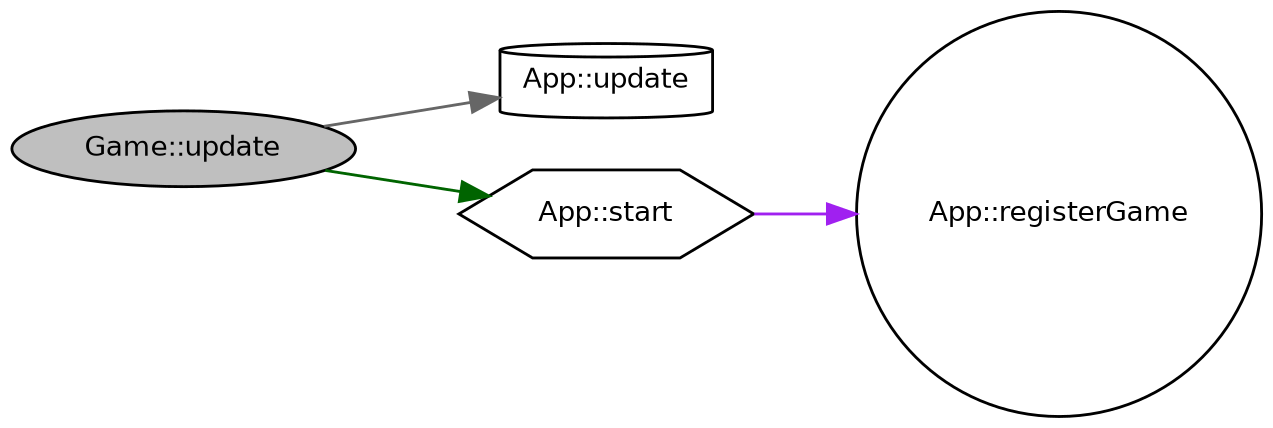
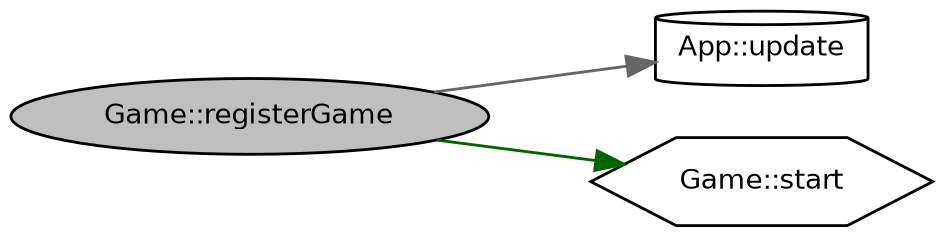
  digraph {
    rankdir=LR
    node [color=black fontname=Helvetica fontsize=10]
    edge [fontname=Helvetica fontsize=10 labelfontname=Helvetica labelfontsize=10 style=solid]
-   n1 [fillcolor=grey75 fontcolor=black height=0.2 label="Game::update" shape=ellipse style=filled width=0.4]
+   n1 [fillcolor=grey75 fontcolor=black height=0.2 label="Game::registerGame" shape=ellipse style=filled width=0.4]
    n2 [height=0.2 label="App::update" shape=cylinder width=0.4]
-   n3 [height=0.2 label="App::start" shape=hexagon width=0.4]
-   n4 [height=0.2 label="App::registerGame" shape=circle width=0.4]
+   n3 [height=0.2 label="Game::start" shape=hexagon width=0.4]
    n1 -> n2 [color=gray40]
    n1 -> n3 [color=darkgreen]
-   n3 -> n4 [color=purple]
  }
